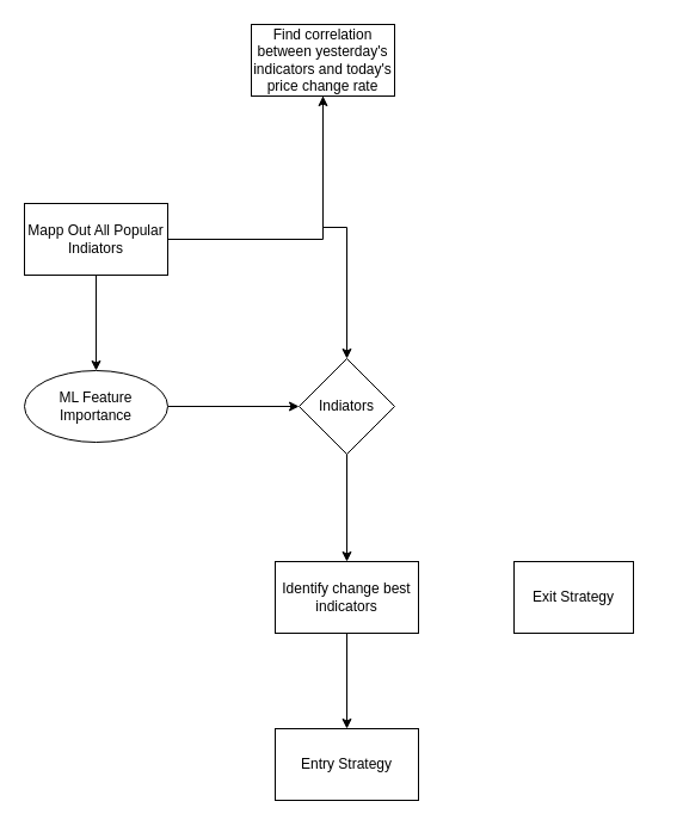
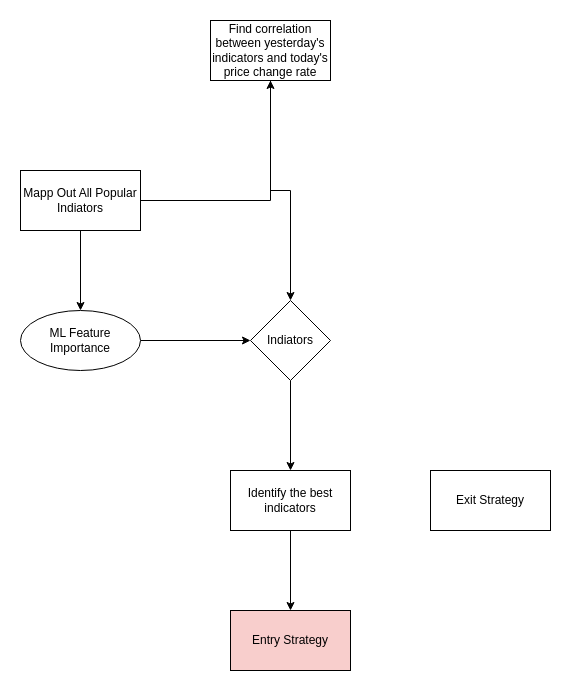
  <mxCell id="0" />
  <mxCell id="1" parent="0" />
  <mxCell id="2" value="" style="edgeStyle=orthogonalEdgeStyle;rounded=0;orthogonalLoop=1;jettySize=auto;html=1;" parent="1" source="3" target="10" edge="1"><mxGeometry relative="1" as="geometry" /></mxCell>
  <mxCell id="3" value="Find correlation between yesterday's indicators and today's price change rate" style="rounded=0;whiteSpace=wrap;html=1;" parent="1" vertex="1"><mxGeometry x="210" y="20" width="120" height="60" as="geometry" /></mxCell>
  <mxCell id="4" value="" style="edgeStyle=orthogonalEdgeStyle;rounded=0;orthogonalLoop=1;jettySize=auto;html=1;" parent="1" source="6" target="3" edge="1"><mxGeometry relative="1" as="geometry" /></mxCell>
  <mxCell id="5" value="" style="edgeStyle=orthogonalEdgeStyle;rounded=0;orthogonalLoop=1;jettySize=auto;html=1;" parent="1" source="6" target="8" edge="1"><mxGeometry relative="1" as="geometry" /></mxCell>
  <mxCell id="6" value="Mapp Out All Popular Indiators" style="rounded=0;whiteSpace=wrap;html=1;" parent="1" vertex="1"><mxGeometry x="20" y="170" width="120" height="60" as="geometry" /></mxCell>
  <mxCell id="7" value="" style="edgeStyle=orthogonalEdgeStyle;rounded=0;orthogonalLoop=1;jettySize=auto;html=1;" parent="1" source="8" target="10" edge="1"><mxGeometry relative="1" as="geometry" /></mxCell>
  <mxCell id="8" value="ML Feature Importance" style="ellipse;whiteSpace=wrap;html=1;" parent="1" vertex="1"><mxGeometry x="20" y="310" width="120" height="60" as="geometry" /></mxCell>
  <mxCell id="9" value="" style="edgeStyle=orthogonalEdgeStyle;rounded=0;orthogonalLoop=1;jettySize=auto;html=1;" parent="1" source="10" target="12" edge="1"><mxGeometry relative="1" as="geometry" /></mxCell>
  <mxCell id="10" value="Indiators" style="rhombus;whiteSpace=wrap;html=1;rounded=0;" parent="1" vertex="1"><mxGeometry x="250" y="300" width="80" height="80" as="geometry" /></mxCell>
  <mxCell id="11" value="" style="edgeStyle=orthogonalEdgeStyle;rounded=0;orthogonalLoop=1;jettySize=auto;html=1;" parent="1" source="12" target="13" edge="1"><mxGeometry relative="1" as="geometry" /></mxCell>
- <mxCell id="12" value="Identify change best indicators" style="whiteSpace=wrap;html=1;rounded=0;" parent="1" vertex="1"><mxGeometry x="230" y="470" width="120" height="60" as="geometry" /></mxCell>
- <mxCell id="13" value="Entry Strategy" style="whiteSpace=wrap;html=1;rounded=0;" parent="1" vertex="1"><mxGeometry x="230" y="610" width="120" height="60" as="geometry" /></mxCell>
- <mxCell id="14" value="Exit Strategy" style="whiteSpace=wrap;html=1;rounded=0;" parent="1" vertex="1"><mxGeometry x="430" y="470" width="100" height="60" as="geometry" /></mxCell>
+ <mxCell id="12" value="Identify the best indicators" style="whiteSpace=wrap;html=1;rounded=0;" parent="1" vertex="1"><mxGeometry x="230" y="470" width="120" height="60" as="geometry" /></mxCell>
+ <mxCell id="13" value="Entry Strategy" style="whiteSpace=wrap;html=1;rounded=0;fillColor=#f8cecc;" parent="1" vertex="1"><mxGeometry x="230" y="610" width="120" height="60" as="geometry" /></mxCell>
+ <mxCell id="14" value="Exit Strategy" style="whiteSpace=wrap;html=1;rounded=0;" parent="1" vertex="1"><mxGeometry x="430" y="470" width="120" height="60" as="geometry" /></mxCell>
